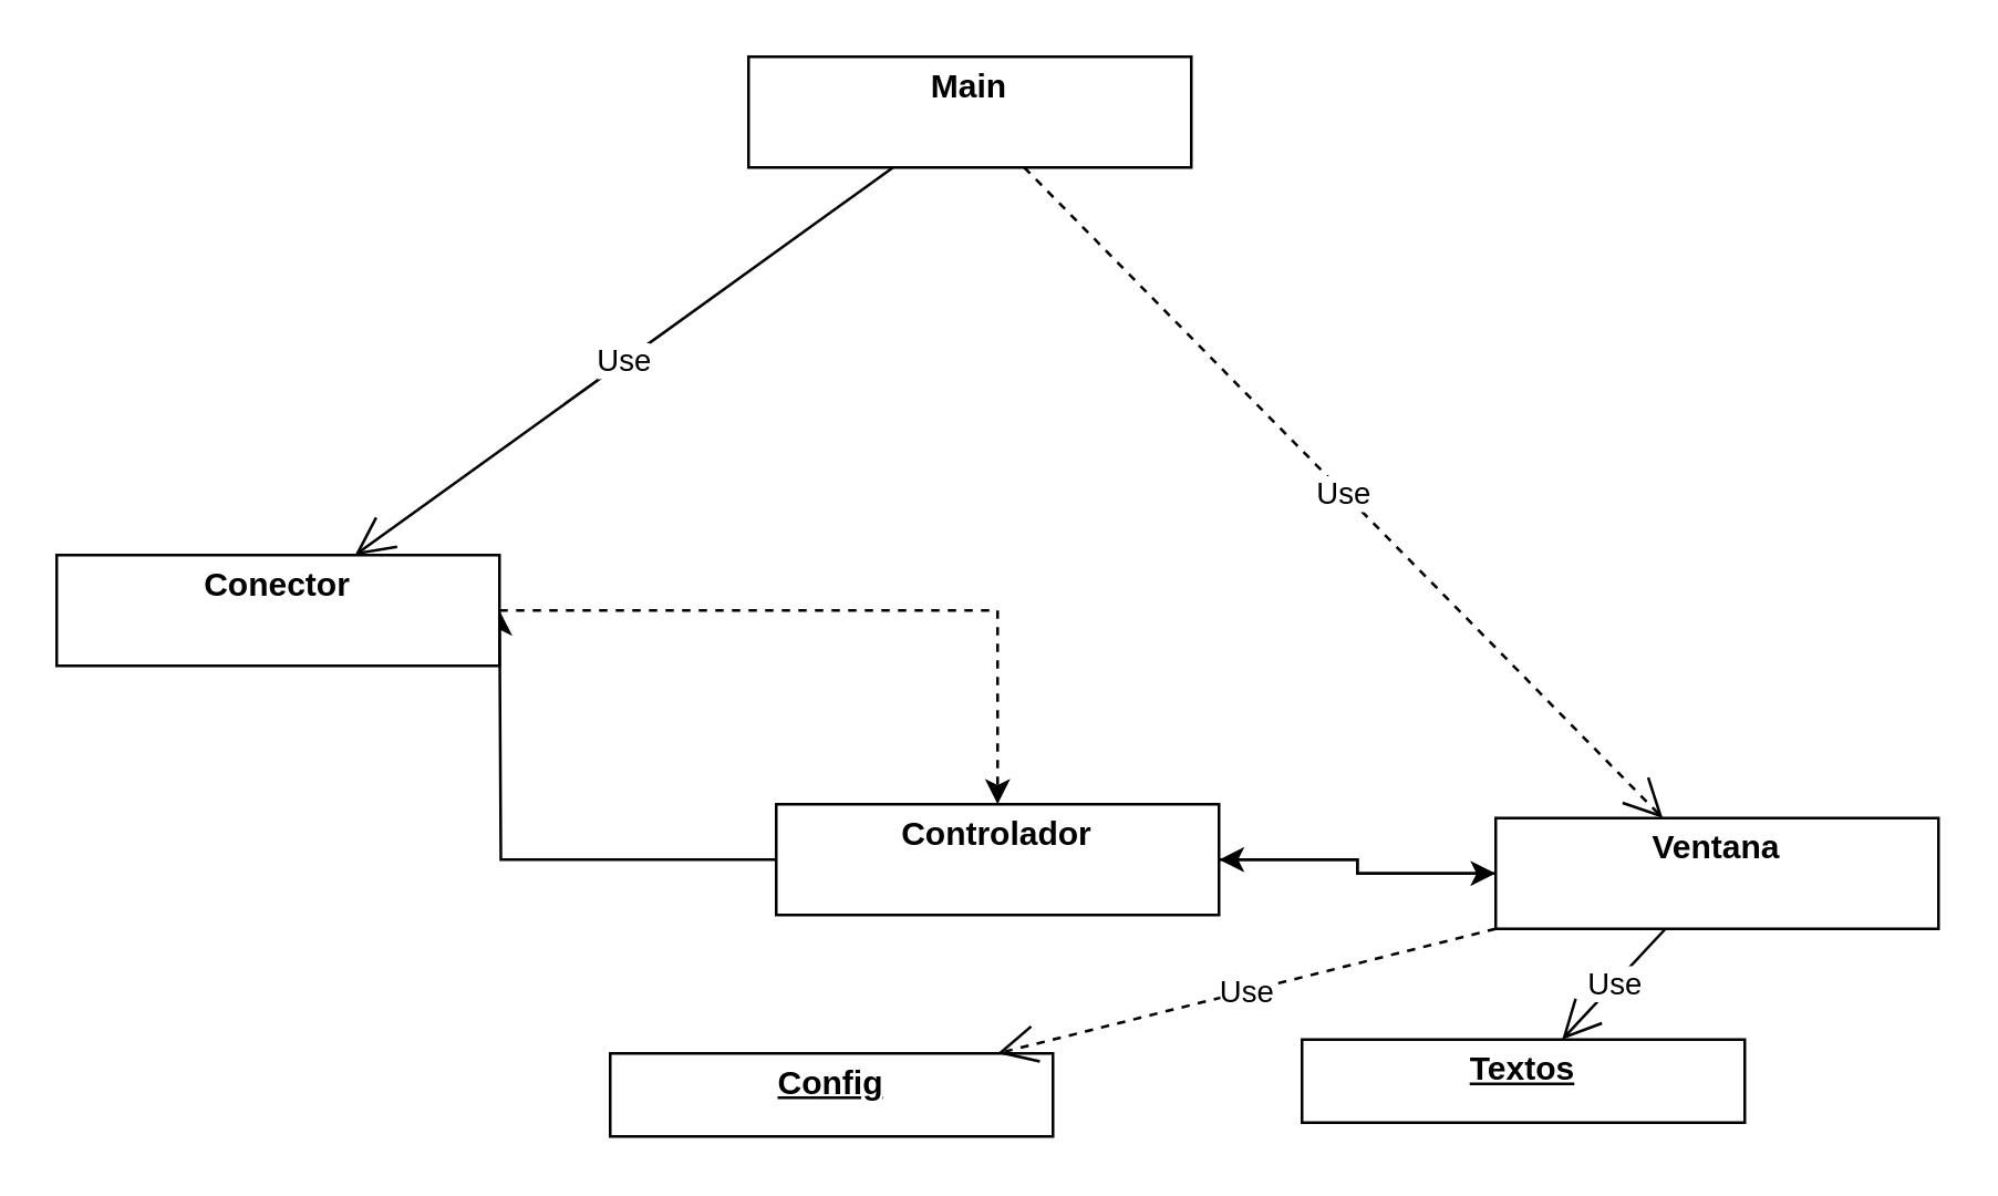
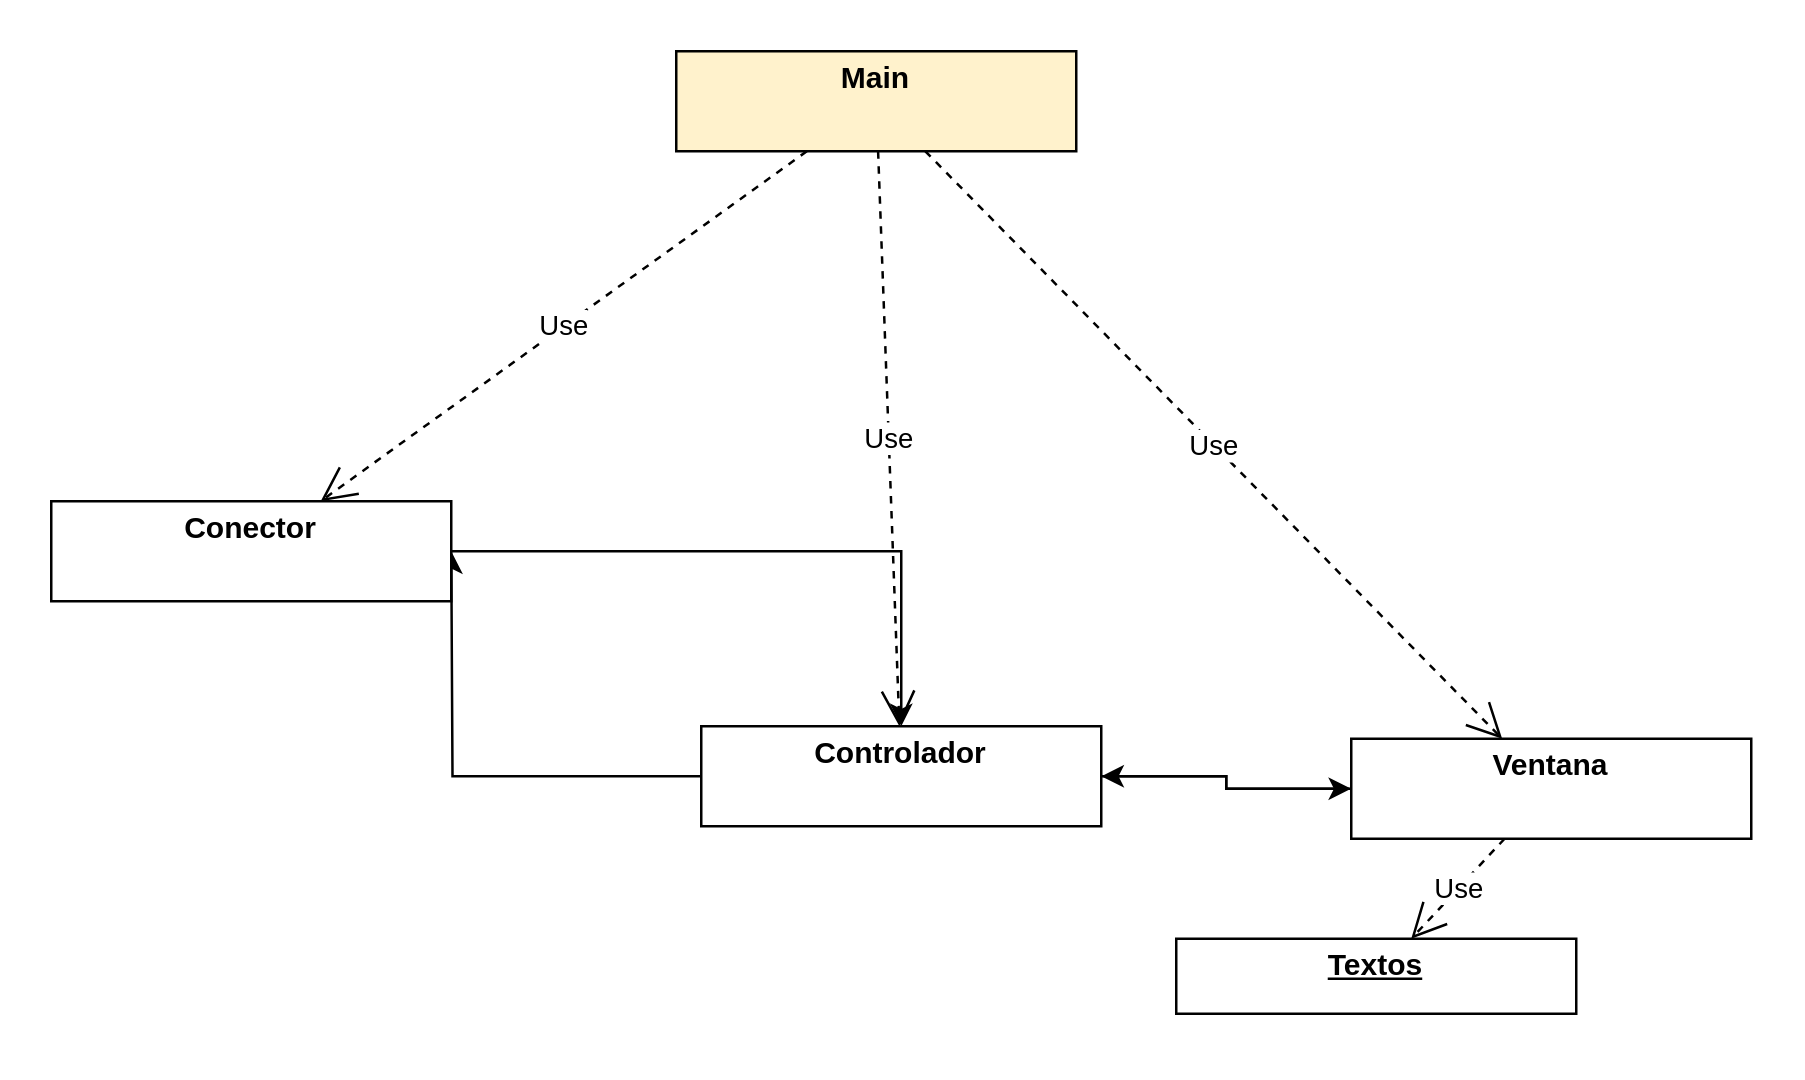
  <mxCell id="0" />
  <mxCell id="1" parent="0" />
  <mxCell id="2" style="edgeStyle=orthogonalEdgeStyle;rounded=0;orthogonalLoop=1;jettySize=auto;html=1;" edge="1" parent="1" source="4"><mxGeometry relative="1" as="geometry"><mxPoint x="180" y="220" as="targetPoint" /></mxGeometry></mxCell>
  <mxCell id="3" style="edgeStyle=orthogonalEdgeStyle;rounded=0;orthogonalLoop=1;jettySize=auto;html=1;entryX=0;entryY=0.5;entryDx=0;entryDy=0;" edge="1" parent="1" source="4" target="7"><mxGeometry relative="1" as="geometry" /></mxCell>
  <mxCell id="4" value="&lt;p style=&quot;margin:0px;margin-top:4px;text-align:center;&quot;&gt;&lt;b&gt;Controlador&lt;/b&gt;&lt;/p&gt;" style="verticalAlign=top;align=left;overflow=fill;fontSize=12;fontFamily=Helvetica;html=1;" vertex="1" parent="1"><mxGeometry x="280" y="290" width="160" height="40" as="geometry" /></mxCell>
- <mxCell id="5" value="&lt;p style=&quot;margin:0px;margin-top:4px;text-align:center;&quot;&gt;&lt;b&gt;Main&lt;/b&gt;&lt;/p&gt;" style="verticalAlign=top;align=left;overflow=fill;fontSize=12;fontFamily=Helvetica;html=1;" vertex="1" parent="1"><mxGeometry x="270" y="20" width="160" height="40" as="geometry" /></mxCell>
+ <mxCell id="5" value="&lt;p style=&quot;margin:0px;margin-top:4px;text-align:center;&quot;&gt;&lt;b&gt;Main&lt;/b&gt;&lt;/p&gt;" style="verticalAlign=top;align=left;overflow=fill;fontSize=12;fontFamily=Helvetica;html=1;fillColor=#fff2cc;" vertex="1" parent="1"><mxGeometry x="270" y="20" width="160" height="40" as="geometry" /></mxCell>
  <mxCell id="6" style="edgeStyle=orthogonalEdgeStyle;rounded=0;orthogonalLoop=1;jettySize=auto;html=1;" edge="1" parent="1" source="7" target="4"><mxGeometry relative="1" as="geometry" /></mxCell>
  <mxCell id="7" value="&lt;p style=&quot;margin:0px;margin-top:4px;text-align:center;&quot;&gt;&lt;b&gt;Ventana&lt;/b&gt;&lt;/p&gt;" style="verticalAlign=top;align=left;overflow=fill;fontSize=12;fontFamily=Helvetica;html=1;" vertex="1" parent="1"><mxGeometry x="540" y="295" width="160" height="40" as="geometry" /></mxCell>
  <mxCell id="8" value="&lt;p style=&quot;margin:0px;margin-top:4px;text-align:center;&quot;&gt;&lt;b&gt;&lt;u&gt;Textos&lt;/u&gt;&lt;/b&gt;&lt;/p&gt;" style="verticalAlign=top;align=left;overflow=fill;fontSize=12;fontFamily=Helvetica;html=1;" vertex="1" parent="1"><mxGeometry x="470" y="375" width="160" height="30" as="geometry" /></mxCell>
- <mxCell id="9" style="edgeStyle=orthogonalEdgeStyle;rounded=0;orthogonalLoop=1;jettySize=auto;html=1;dashed=1;" edge="1" parent="1" source="10" target="4"><mxGeometry relative="1" as="geometry" /></mxCell>
+ <mxCell id="9" style="edgeStyle=orthogonalEdgeStyle;rounded=0;orthogonalLoop=1;jettySize=auto;html=1;" edge="1" parent="1" source="10" target="4"><mxGeometry relative="1" as="geometry" /></mxCell>
  <mxCell id="10" value="&lt;p style=&quot;margin:0px;margin-top:4px;text-align:center;&quot;&gt;&lt;b&gt;Conector&lt;/b&gt;&lt;/p&gt;" style="verticalAlign=top;align=left;overflow=fill;fontSize=12;fontFamily=Helvetica;html=1;" vertex="1" parent="1"><mxGeometry x="20" y="200" width="160" height="40" as="geometry" /></mxCell>
- <mxCell id="11" value="&lt;p style=&quot;margin:0px;margin-top:4px;text-align:center;&quot;&gt;&lt;b&gt;&lt;u&gt;Config&lt;/u&gt;&lt;/b&gt;&lt;/p&gt;" style="verticalAlign=top;align=left;overflow=fill;fontSize=12;fontFamily=Helvetica;html=1;" vertex="1" parent="1"><mxGeometry x="220" y="380" width="160" height="30" as="geometry" /></mxCell>
- <mxCell id="13" value="Use" style="endArrow=open;endSize=12;dashed=0;html=1;rounded=0;" edge="1" parent="1" source="5" target="10"><mxGeometry width="160" relative="1" as="geometry"><mxPoint x="361.111" y="70" as="sourcePoint" /><mxPoint x="368.889" y="210" as="targetPoint" /></mxGeometry></mxCell>
+ <mxCell id="12" value="Use" style="endArrow=open;endSize=12;dashed=1;html=1;rounded=0;" edge="1" parent="1" source="5" target="4"><mxGeometry width="160" relative="1" as="geometry"><mxPoint x="770" y="110" as="sourcePoint" /><mxPoint x="930" y="110" as="targetPoint" /></mxGeometry></mxCell>
+ <mxCell id="13" value="Use" style="endArrow=open;endSize=12;dashed=1;html=1;rounded=0;" edge="1" parent="1" source="5" target="10"><mxGeometry width="160" relative="1" as="geometry"><mxPoint x="361.111" y="70" as="sourcePoint" /><mxPoint x="368.889" y="210" as="targetPoint" /></mxGeometry></mxCell>
  <mxCell id="14" value="Use" style="endArrow=open;endSize=12;dashed=1;html=1;rounded=0;" edge="1" parent="1" source="5" target="7"><mxGeometry width="160" relative="1" as="geometry"><mxPoint x="332.222" y="70" as="sourcePoint" /><mxPoint x="137.778" y="210" as="targetPoint" /></mxGeometry></mxCell>
- <mxCell id="15" value="Use" style="endArrow=open;endSize=12;dashed=0;html=1;rounded=0;" edge="1" parent="1" source="7" target="8"><mxGeometry width="160" relative="1" as="geometry"><mxPoint x="388.889" y="70" as="sourcePoint" /><mxPoint x="591.111" y="210" as="targetPoint" /></mxGeometry></mxCell>
- <mxCell id="16" value="Use" style="endArrow=open;endSize=12;dashed=1;html=1;rounded=0;" edge="1" parent="1" source="7" target="11"><mxGeometry width="160" relative="1" as="geometry"><mxPoint x="605.143" y="250" as="sourcePoint" /><mxPoint x="501.143" y="390" as="targetPoint" /></mxGeometry></mxCell>
+ <mxCell id="15" value="Use" style="endArrow=open;endSize=12;dashed=1;html=1;rounded=0;" edge="1" parent="1" source="7" target="8"><mxGeometry width="160" relative="1" as="geometry"><mxPoint x="388.889" y="70" as="sourcePoint" /><mxPoint x="591.111" y="210" as="targetPoint" /></mxGeometry></mxCell>
